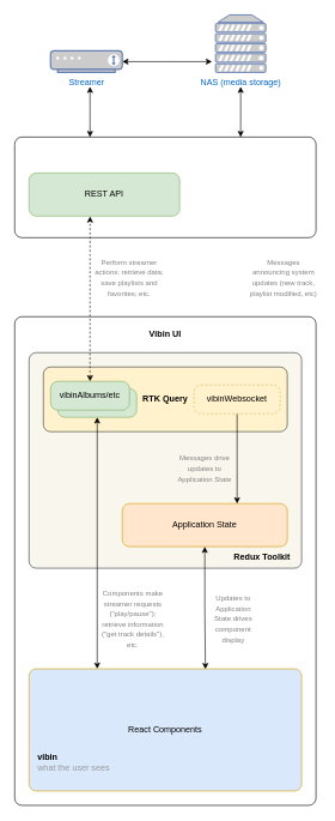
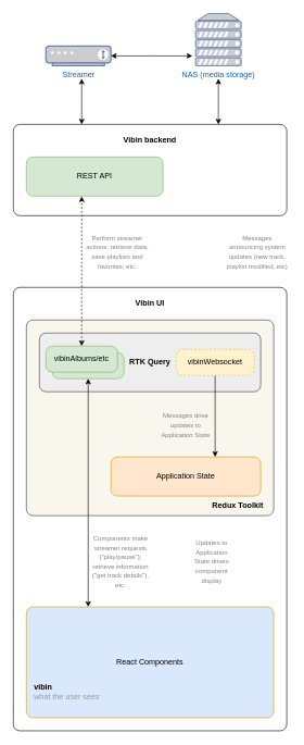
  <mxCell id="0" />
  <mxCell id="1" parent="0" />
  <mxCell id="2" style="edgeStyle=orthogonalEdgeStyle;rounded=0;orthogonalLoop=1;jettySize=auto;html=1;exitX=0.75;exitY=0;exitDx=0;exitDy=0;startArrow=classic;startFill=1;" parent="1" source="4" edge="1"><mxGeometry relative="1" as="geometry"><mxPoint x="335" y="120" as="targetPoint" /></mxGeometry></mxCell>
  <mxCell id="3" style="edgeStyle=orthogonalEdgeStyle;rounded=0;orthogonalLoop=1;jettySize=auto;html=1;exitX=0.25;exitY=0;exitDx=0;exitDy=0;startArrow=classic;startFill=1;" parent="1" source="4" edge="1"><mxGeometry relative="1" as="geometry"><mxPoint x="125" y="120" as="targetPoint" /></mxGeometry></mxCell>
  <mxCell id="4" value="" style="rounded=1;whiteSpace=wrap;html=1;absoluteArcSize=1;" parent="1" vertex="1"><mxGeometry x="20" y="190" width="420" height="140" as="geometry" /></mxCell>
  <mxCell id="5" value="REST API" style="rounded=1;whiteSpace=wrap;html=1;absoluteArcSize=1;fillColor=#d5e8d4;strokeColor=#82b366;" parent="1" vertex="1"><mxGeometry x="40" y="240" width="210" height="60" as="geometry" /></mxCell>
+ <mxCell id="6" value="&lt;b&gt;Vibin backend&lt;/b&gt;" style="text;html=1;strokeColor=none;fillColor=none;align=center;verticalAlign=middle;whiteSpace=wrap;rounded=0;" parent="1" vertex="1"><mxGeometry x="180" y="200" width="100" height="30" as="geometry" /></mxCell>
  <mxCell id="7" value="" style="rounded=1;whiteSpace=wrap;html=1;absoluteArcSize=1;" parent="1" vertex="1"><mxGeometry x="20" y="440" width="420" height="680" as="geometry" /></mxCell>
  <mxCell id="8" value="" style="rounded=1;whiteSpace=wrap;html=1;absoluteArcSize=1;fillColor=#f9f7ed;strokeColor=#36393d;" parent="1" vertex="1"><mxGeometry x="40" y="490" width="380" height="300" as="geometry" /></mxCell>
- <mxCell id="9" style="edgeStyle=orthogonalEdgeStyle;rounded=0;orthogonalLoop=1;jettySize=auto;html=1;exitX=0.5;exitY=1;exitDx=0;exitDy=0;entryX=0.647;entryY=0.003;entryDx=0;entryDy=0;entryPerimeter=0;startArrow=classic;startFill=1;" parent="1" source="10" target="13" edge="1"><mxGeometry relative="1" as="geometry" /></mxCell>
  <mxCell id="10" value="Application State" style="rounded=1;whiteSpace=wrap;html=1;absoluteArcSize=1;fillColor=#ffe6cc;strokeColor=#d79b00;" parent="1" vertex="1"><mxGeometry x="170" y="700" width="230" height="60" as="geometry" /></mxCell>
- <mxCell id="11" value="&lt;b&gt;RTK Query&lt;/b&gt;" style="rounded=1;whiteSpace=wrap;html=1;absoluteArcSize=1;fillColor=#fff2cc;strokeColor=#36393d;" parent="1" vertex="1"><mxGeometry x="60" y="510" width="340" height="90" as="geometry" /></mxCell>
+ <mxCell id="11" value="&lt;b&gt;RTK Query&lt;/b&gt;" style="rounded=1;whiteSpace=wrap;html=1;absoluteArcSize=1;fillColor=#eeeeee;strokeColor=#36393d;" parent="1" vertex="1"><mxGeometry x="60" y="510" width="340" height="90" as="geometry" /></mxCell>
  <mxCell id="12" style="edgeStyle=orthogonalEdgeStyle;rounded=0;orthogonalLoop=1;jettySize=auto;html=1;exitX=0.25;exitY=0;exitDx=0;exitDy=0;entryX=0.5;entryY=1;entryDx=0;entryDy=0;startArrow=classic;startFill=1;" parent="1" source="13" target="17" edge="1"><mxGeometry relative="1" as="geometry" /></mxCell>
  <mxCell id="13" value="React Components" style="rounded=1;whiteSpace=wrap;html=1;absoluteArcSize=1;fillColor=#dae8fc;strokeColor=#d79b00;" parent="1" vertex="1"><mxGeometry x="40" y="930" width="380" height="170" as="geometry" /></mxCell>
  <mxCell id="14" value="Vibin UI" style="text;html=1;strokeColor=none;fillColor=none;align=center;verticalAlign=middle;whiteSpace=wrap;rounded=0;fontStyle=1" parent="1" vertex="1"><mxGeometry x="200" y="450" width="60" height="30" as="geometry" /></mxCell>
  <mxCell id="15" style="edgeStyle=orthogonalEdgeStyle;rounded=0;orthogonalLoop=1;jettySize=auto;html=1;exitX=0.5;exitY=1;exitDx=0;exitDy=0;" parent="1" source="16" edge="1"><mxGeometry relative="1" as="geometry"><mxPoint x="330" y="700" as="targetPoint" /></mxGeometry></mxCell>
  <mxCell id="16" value="vibinWebsocket" style="rounded=1;whiteSpace=wrap;html=1;absoluteArcSize=1;fillColor=#fff2cc;strokeColor=#d6b656;dashed=1;" parent="1" vertex="1"><mxGeometry x="270" y="535" width="120" height="40" as="geometry" /></mxCell>
  <mxCell id="17" value="" style="rounded=1;whiteSpace=wrap;html=1;absoluteArcSize=1;fillColor=#d5e8d4;strokeColor=#82b366;" parent="1" vertex="1"><mxGeometry x="80" y="540" width="110" height="40" as="geometry" /></mxCell>
  <mxCell id="18" style="edgeStyle=orthogonalEdgeStyle;rounded=0;orthogonalLoop=1;jettySize=auto;html=1;exitX=0.5;exitY=0;exitDx=0;exitDy=0;entryX=0.405;entryY=1.008;entryDx=0;entryDy=0;entryPerimeter=0;startArrow=classic;startFill=1;dashed=1;" parent="1" source="19" target="5" edge="1"><mxGeometry relative="1" as="geometry" /></mxCell>
  <mxCell id="19" value="vibinAlbums/etc" style="rounded=1;whiteSpace=wrap;html=1;absoluteArcSize=1;fillColor=#d5e8d4;strokeColor=#82b366;" parent="1" vertex="1"><mxGeometry x="70" y="530" width="110" height="40" as="geometry" /></mxCell>
  <mxCell id="20" value="&lt;b&gt;Redux Toolkit&lt;/b&gt;" style="text;html=1;strokeColor=none;fillColor=none;align=center;verticalAlign=middle;whiteSpace=wrap;rounded=0;" parent="1" vertex="1"><mxGeometry x="320" y="760" width="90" height="30" as="geometry" /></mxCell>
  <mxCell id="21" value="NAS (media storage)" style="fontColor=#0066CC;verticalAlign=top;verticalLabelPosition=bottom;labelPosition=center;align=center;html=1;outlineConnect=0;fillColor=#CCCCCC;strokeColor=#6881B3;gradientColor=none;gradientDirection=north;strokeWidth=2;shape=mxgraph.networks.server;" parent="1" vertex="1"><mxGeometry x="300" y="20" width="70" height="80" as="geometry" /></mxCell>
  <mxCell id="22" style="edgeStyle=orthogonalEdgeStyle;rounded=0;orthogonalLoop=1;jettySize=auto;html=1;startArrow=classic;startFill=1;" parent="1" source="23" edge="1"><mxGeometry relative="1" as="geometry"><mxPoint x="295" y="85" as="targetPoint" /></mxGeometry></mxCell>
  <mxCell id="23" value="Streamer" style="fontColor=#0066CC;verticalAlign=top;verticalLabelPosition=bottom;labelPosition=center;align=center;html=1;outlineConnect=0;fillColor=#CCCCCC;strokeColor=#6881B3;gradientColor=none;gradientDirection=north;strokeWidth=2;shape=mxgraph.networks.modem;" parent="1" vertex="1"><mxGeometry x="70" y="70" width="100" height="30" as="geometry" /></mxCell>
  <mxCell id="24" value="&lt;font style=&quot;font-size: 10px;&quot; color=&quot;#808080&quot;&gt;Components make streamer requests (&quot;play/pause&quot;); retrieve information (&quot;get track details&quot;), etc.&lt;/font&gt;" style="text;html=1;strokeColor=none;fillColor=none;align=center;verticalAlign=middle;whiteSpace=wrap;rounded=0;fontColor=#CCCCCC;" parent="1" vertex="1"><mxGeometry x="140" y="800" width="90" height="120" as="geometry" /></mxCell>
  <mxCell id="25" value="&lt;font style=&quot;font-size: 10px;&quot; color=&quot;#808080&quot;&gt;Messages announcing system updates (new track, playlist modified, etc)&lt;/font&gt;" style="text;html=1;strokeColor=none;fillColor=none;align=center;verticalAlign=middle;whiteSpace=wrap;rounded=0;fontColor=#CCCCCC;" parent="1" vertex="1"><mxGeometry x="345" y="350" width="100" height="70" as="geometry" /></mxCell>
  <mxCell id="26" value="&lt;font style=&quot;font-size: 10px;&quot; color=&quot;#808080&quot;&gt;Updates to Application State drives component display&lt;/font&gt;" style="text;html=1;strokeColor=none;fillColor=none;align=center;verticalAlign=middle;whiteSpace=wrap;rounded=0;fontColor=#CCCCCC;" parent="1" vertex="1"><mxGeometry x="290" y="818.75" width="70" height="82.5" as="geometry" /></mxCell>
  <mxCell id="27" value="&lt;font style=&quot;font-size: 10px;&quot; color=&quot;#808080&quot;&gt;Messages drive updates to Application State&lt;/font&gt;" style="text;html=1;strokeColor=none;fillColor=none;align=center;verticalAlign=middle;whiteSpace=wrap;rounded=0;fontColor=#CCCCCC;" parent="1" vertex="1"><mxGeometry x="245" y="630" width="80" height="42.5" as="geometry" /></mxCell>
  <mxCell id="28" value="&lt;font style=&quot;font-size: 10px;&quot; color=&quot;#808080&quot;&gt;Perform streamer actions; retrieve data; save playlists and favorites;&amp;nbsp;etc.&lt;/font&gt;" style="text;html=1;strokeColor=none;fillColor=none;align=center;verticalAlign=middle;whiteSpace=wrap;rounded=0;fontColor=#CCCCCC;" parent="1" vertex="1"><mxGeometry x="130" y="350" width="100" height="70" as="geometry" /></mxCell>
  <mxCell id="29" value="&lt;b&gt;vibin&lt;br&gt;&lt;/b&gt;&lt;font color=&quot;#999999&quot;&gt;what the user sees&lt;/font&gt;" style="text;html=1;strokeColor=none;fillColor=none;align=left;verticalAlign=middle;whiteSpace=wrap;rounded=0;" parent="1" vertex="1"><mxGeometry x="50" y="1045" width="150" height="30" as="geometry" /></mxCell>
